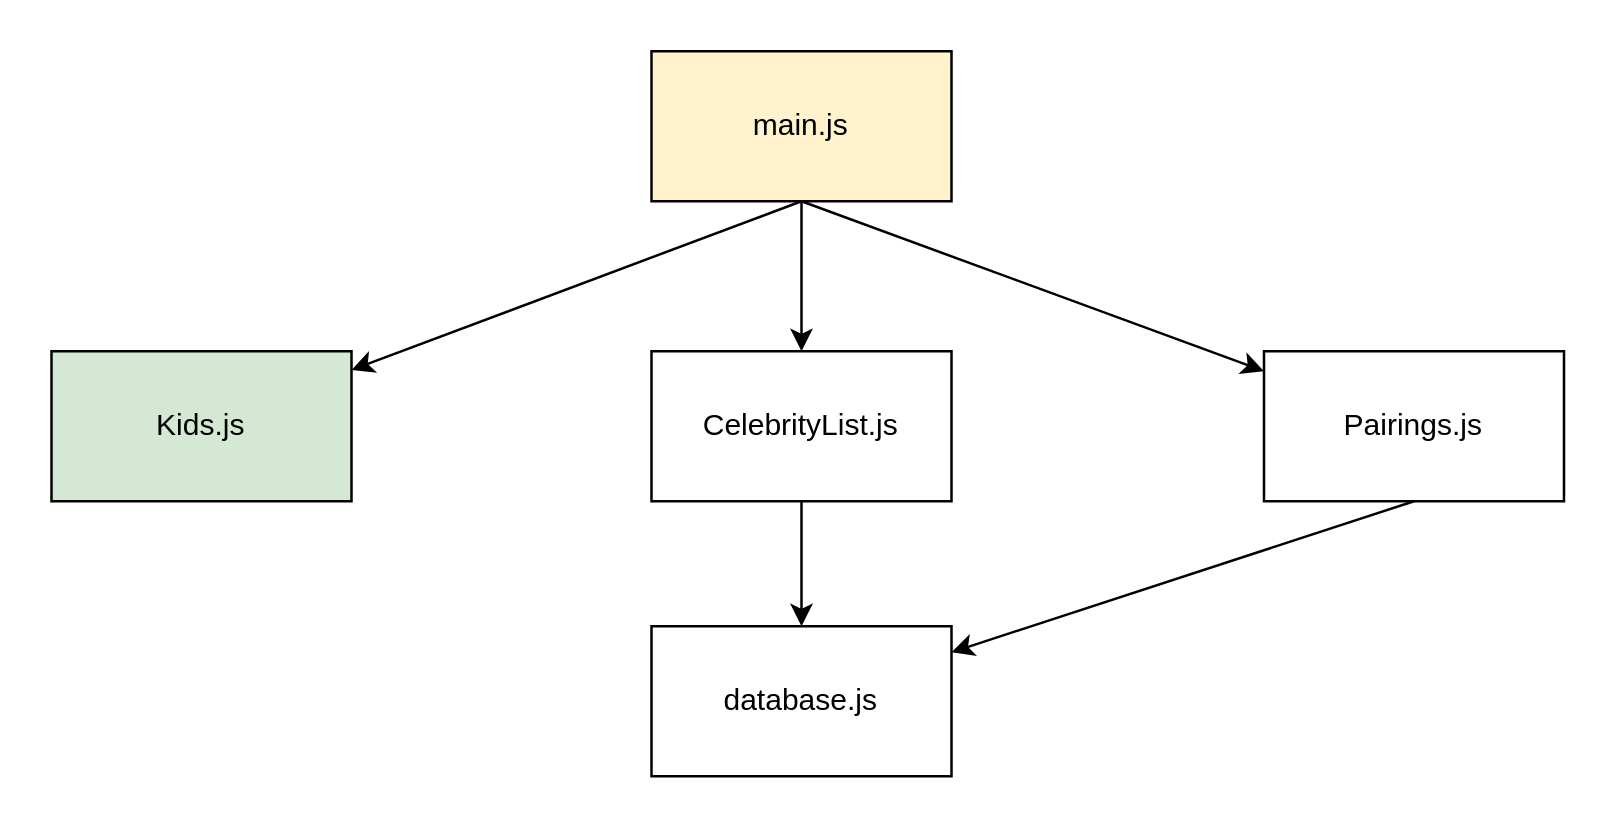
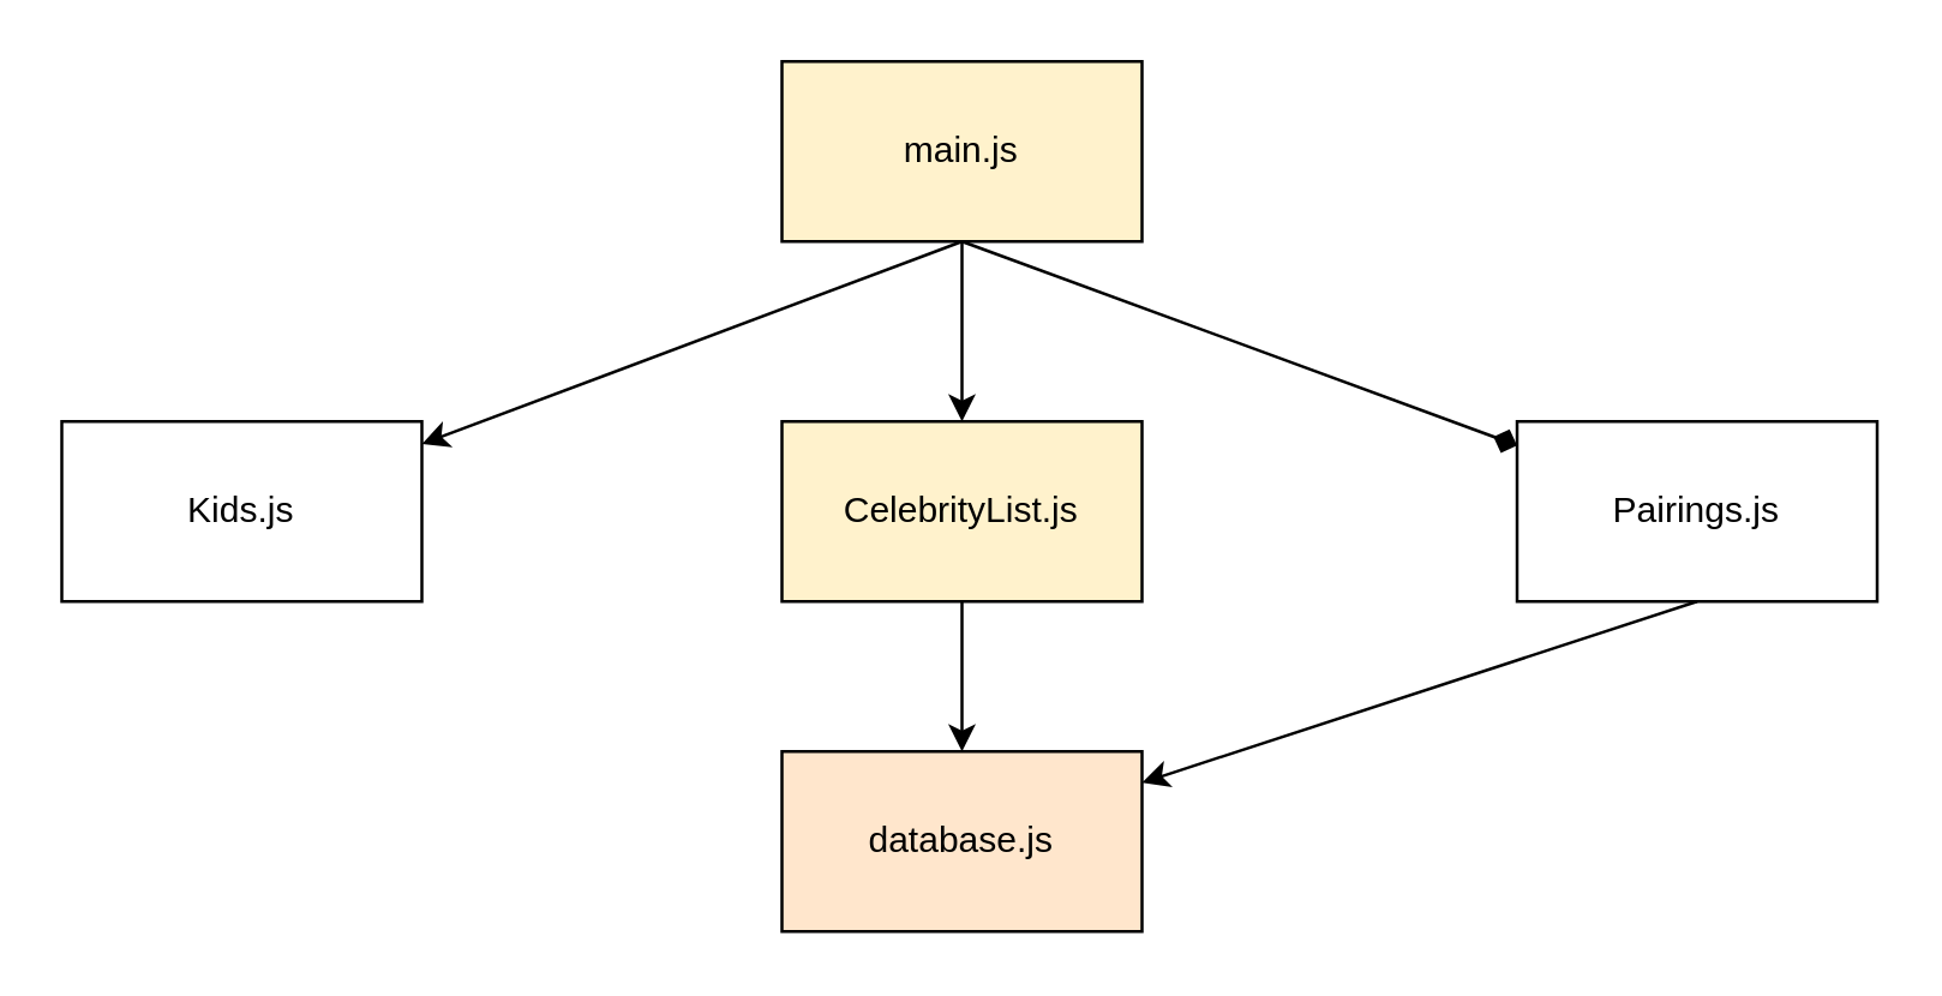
  <mxCell id="0" />
  <mxCell id="1" parent="0" />
- <mxCell id="2" value="Kids.js" style="rounded=0;whiteSpace=wrap;html=1;fillColor=#d5e8d4;" parent="1" vertex="1"><mxGeometry x="20" y="140" width="120" height="60" as="geometry" /></mxCell>
+ <mxCell id="2" value="Kids.js" style="rounded=0;whiteSpace=wrap;html=1;" parent="1" vertex="1"><mxGeometry x="20" y="140" width="120" height="60" as="geometry" /></mxCell>
  <mxCell id="3" style="edgeStyle=none;html=1;exitX=0.5;exitY=1;exitDx=0;exitDy=0;" edge="1" parent="1" source="4" target="5"><mxGeometry relative="1" as="geometry" /></mxCell>
- <mxCell id="4" value="CelebrityList.js" style="rounded=0;whiteSpace=wrap;html=1;" parent="1" vertex="1"><mxGeometry x="260" y="140" width="120" height="60" as="geometry" /></mxCell>
- <mxCell id="5" value="database.js" style="rounded=0;whiteSpace=wrap;html=1;" parent="1" vertex="1"><mxGeometry x="260" y="250" width="120" height="60" as="geometry" /></mxCell>
+ <mxCell id="4" value="CelebrityList.js" style="rounded=0;whiteSpace=wrap;html=1;fillColor=#fff2cc;" parent="1" vertex="1"><mxGeometry x="260" y="140" width="120" height="60" as="geometry" /></mxCell>
+ <mxCell id="5" value="database.js" style="rounded=0;whiteSpace=wrap;html=1;fillColor=#ffe6cc;" parent="1" vertex="1"><mxGeometry x="260" y="250" width="120" height="60" as="geometry" /></mxCell>
  <mxCell id="6" style="edgeStyle=none;html=1;exitX=0.5;exitY=1;exitDx=0;exitDy=0;" parent="1" source="9" target="4" edge="1"><mxGeometry relative="1" as="geometry" /></mxCell>
- <mxCell id="7" style="edgeStyle=none;html=1;exitX=0.5;exitY=1;exitDx=0;exitDy=0;" parent="1" source="9" target="11" edge="1"><mxGeometry relative="1" as="geometry" /></mxCell>
+ <mxCell id="7" style="edgeStyle=none;html=1;exitX=0.5;exitY=1;exitDx=0;exitDy=0;endArrow=diamond;" parent="1" source="9" target="11" edge="1"><mxGeometry relative="1" as="geometry" /></mxCell>
  <mxCell id="8" style="edgeStyle=none;html=1;exitX=0.5;exitY=1;exitDx=0;exitDy=0;" parent="1" source="9" target="2" edge="1"><mxGeometry relative="1" as="geometry" /></mxCell>
  <mxCell id="9" value="main.js" style="rounded=0;whiteSpace=wrap;html=1;fillColor=#fff2cc;" parent="1" vertex="1"><mxGeometry x="260" y="20" width="120" height="60" as="geometry" /></mxCell>
  <mxCell id="10" style="edgeStyle=none;html=1;exitX=0.5;exitY=1;exitDx=0;exitDy=0;" edge="1" parent="1" source="11" target="5"><mxGeometry relative="1" as="geometry" /></mxCell>
  <mxCell id="11" value="Pairings.js" style="rounded=0;whiteSpace=wrap;html=1;" parent="1" vertex="1"><mxGeometry x="505" y="140" width="120" height="60" as="geometry" /></mxCell>
